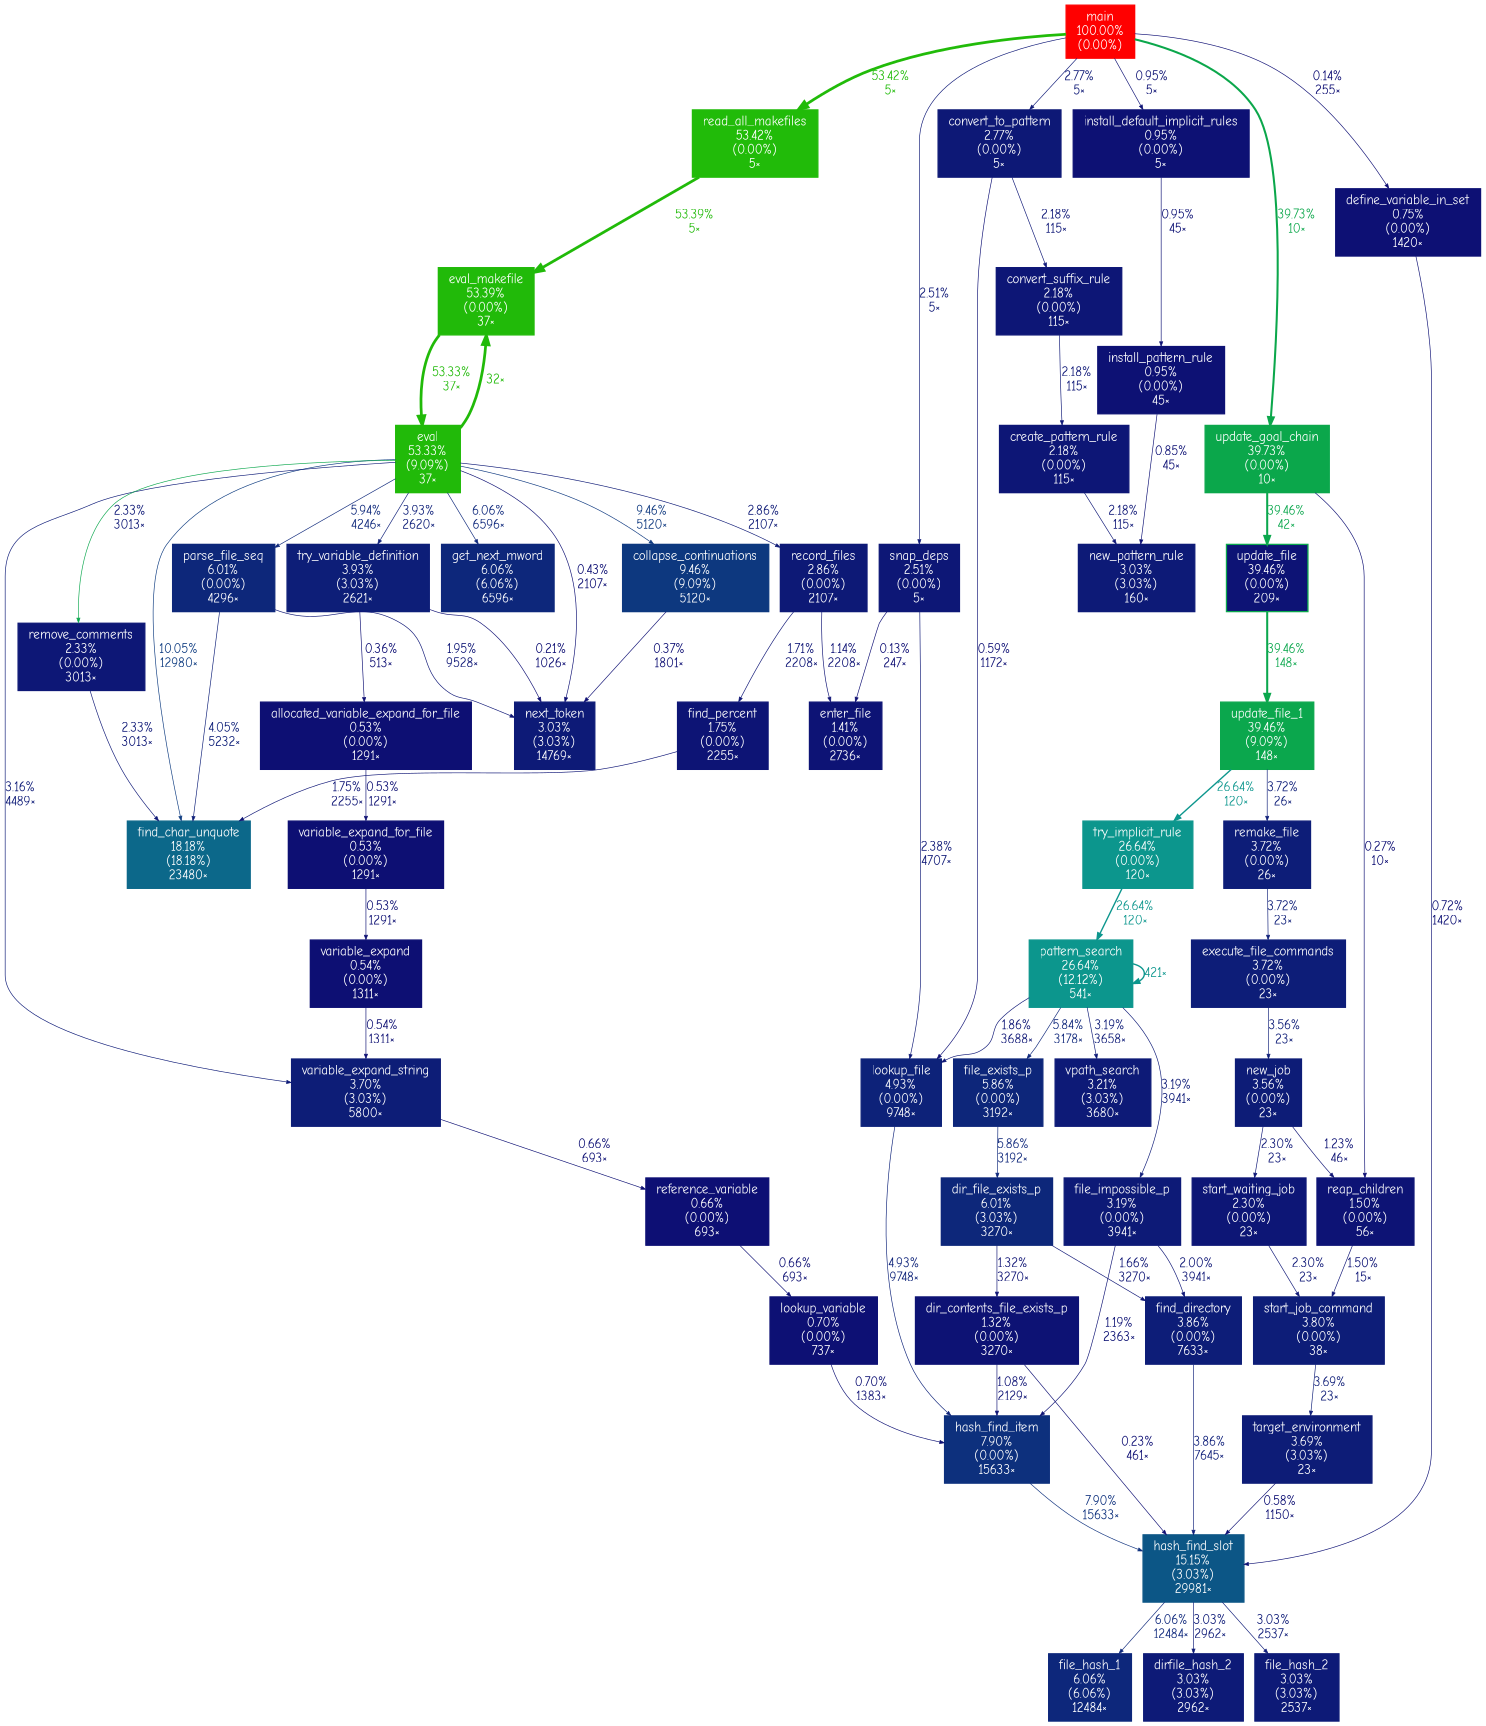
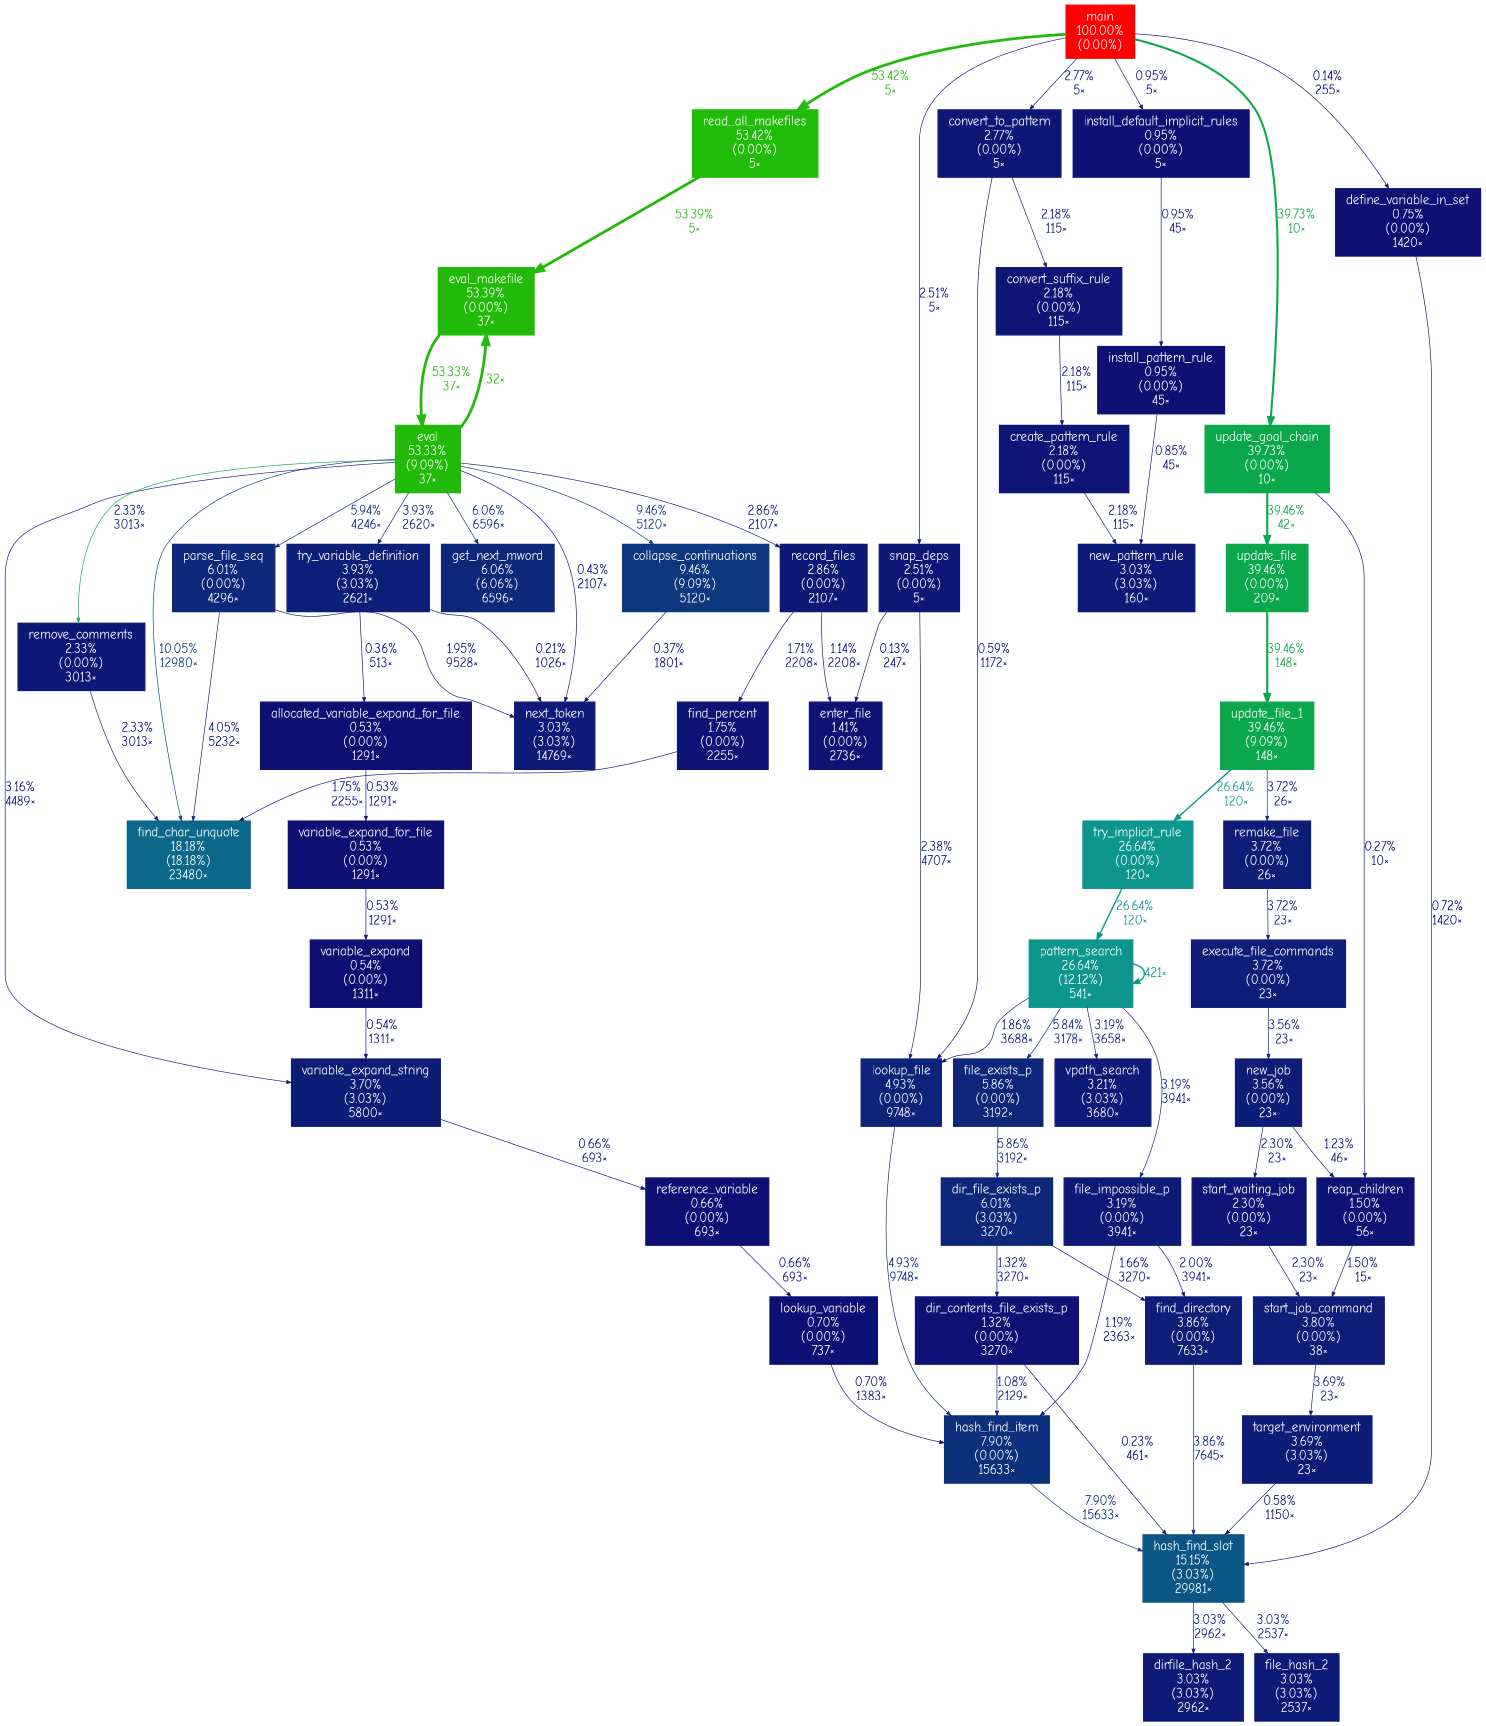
  digraph {
    fontname="Comic Neue"
    nodesep=0.125
    ranksep=0.25
    node [color="#0d1a77" fontcolor="#ffffff" fontname="Comic Neue" fontsize=10.00 shape=box style=filled]
    edge [arrowsize=0.35 color="#0d0e73" fontcolor="#0d0e73" fontname="Comic Neue" fontsize=10.00 labeldistance=0.50 penwidth=0.50]
    n1 [color="#ff0000" height=0 label="main\n100.00%\n(0.00%)" width=0]
    n2 [color="#21bb09" height=0 label="read_all_makefiles\n53.42%\n(0.00%)\n5×" width=0]
    n3 [color="#0ba74b" height=0 label="update_goal_chain\n39.73%\n(0.00%)\n10×" width=0]
    n4 [color="#0d1876" height=0 label="convert_to_pattern\n2.77%\n(0.00%)\n5×" width=0]
    n5 [color="#0d1776" height=0 label="snap_deps\n2.51%\n(0.00%)\n5×" width=0]
    n6 [color="#0d1174" height=0 label="install_default_implicit_rules\n0.95%\n(0.00%)\n5×" width=0]
    n7 [color="#0d1074" height=0 label="define_variable_in_set\n0.75%\n(0.00%)\n1420×" width=0]
    n8 [color="#21ba09" height=0 label="eval_makefile\n53.39%\n(0.00%)\n37×" width=0]
    n9 [color="#0d1375" height=0 label="reap_children\n1.50%\n(0.00%)\n56×" width=0]
-   n10 [color="#0ba74d" height=0 label="update_file\n39.46%\n(0.00%)\n209×" width=0 fillcolor="#0d1375"]
+   n10 [color="#0ba74d" height=0 label="update_file\n39.46%\n(0.00%)\n209×" width=0]
    n11 [color="#0d2279" height=0 label="lookup_file\n4.93%\n(0.00%)\n9748×" width=0]
    n12 [color="#0d1676" height=0 label="convert_suffix_rule\n2.18%\n(0.00%)\n115×" width=0]
    n13 [color="#0d1375" height=0 label="enter_file\n1.41%\n(0.00%)\n2736×" width=0]
    n14 [color="#0d1174" height=0 label="install_pattern_rule\n0.95%\n(0.00%)\n45×" width=0]
    n15 [color="#0c5686" height=0 label="hash_find_slot\n15.15%\n(3.03%)\n29981×" width=0]
    n16 [color="#21ba09" height=0 label="eval\n53.33%\n(9.09%)\n37×" width=0]
    n17 [color="#0d1d78" height=0 label="start_job_command\n3.80%\n(0.00%)\n38×" width=0]
    n18 [color="#0ba74d" height=0 label="update_file_1\n39.46%\n(9.09%)\n148×" width=0]
    n19 [color="#0d307d" height=0 label="hash_find_item\n7.90%\n(0.00%)\n15633×" width=0]
    n20 [color="#0d1676" height=0 label="create_pattern_rule\n2.18%\n(0.00%)\n115×" width=0]
    n21 [height=0 label="new_pattern_rule\n3.03%\n(3.03%)\n160×" width=0]
-   n22 [color="#0d277b" height=0 label="file_hash_1\n6.06%\n(6.06%)\n12484×" width=0]
    n23 [height=0 label="dirfile_hash_2\n3.03%\n(3.03%)\n2962×" width=0]
    n24 [height=0 label="file_hash_2\n3.03%\n(3.03%)\n2537×" width=0]
    n25 [color="#0c688a" height=0 label="find_char_unquote\n18.18%\n(18.18%)\n23480×" width=0]
    n26 [color="#0d387f" height=0 label="collapse_continuations\n9.46%\n(9.09%)\n5120×" width=0]
    n27 [color="#0d277b" height=0 label="get_next_mword\n6.06%\n(6.06%)\n6596×" width=0]
    n28 [color="#0d277a" height=0 label="parse_file_seq\n6.01%\n(0.00%)\n4296×" width=0]
    n29 [color="#0d1e78" height=0 label="try_variable_definition\n3.93%\n(3.03%)\n2621×" width=0]
    n30 [color="#0d1d77" height=0 label="variable_expand_string\n3.70%\n(3.03%)\n5800×" width=0]
    n31 [height=0 label="next_token\n3.03%\n(3.03%)\n14769×" width=0]
    n32 [color="#0d1976" height=0 label="record_files\n2.86%\n(0.00%)\n2107×" width=0]
    n33 [color="#0d1776" height=0 label="remove_comments\n2.33%\n(0.00%)\n3013×" width=0]
    n34 [color="#0d0f73" height=0 label="allocated_variable_expand_for_file\n0.53%\n(0.00%)\n1291×" width=0]
    n35 [color="#0d0f74" height=0 label="reference_variable\n0.66%\n(0.00%)\n693×" width=0]
    n36 [color="#0d1475" height=0 label="find_percent\n1.75%\n(0.00%)\n2255×" width=0]
    n37 [color="#0d0f73" height=0 label="variable_expand_for_file\n0.53%\n(0.00%)\n1291×" width=0]
    n38 [color="#0d1074" height=0 label="lookup_variable\n0.70%\n(0.00%)\n737×" width=0]
    n39 [color="#0d1c77" height=0 label="target_environment\n3.69%\n(3.03%)\n23×" width=0]
    n40 [color="#0c968d" height=0 label="try_implicit_rule\n26.64%\n(0.00%)\n120×" width=0]
    n41 [color="#0d1d78" height=0 label="remake_file\n3.72%\n(0.00%)\n26×" width=0]
    n42 [color="#0c968d" height=0 label="pattern_search\n26.64%\n(12.12%)\n541×" width=0]
    n43 [color="#0d1d78" height=0 label="execute_file_commands\n3.72%\n(0.00%)\n23×" width=0]
    n44 [color="#0d267a" height=0 label="file_exists_p\n5.86%\n(0.00%)\n3192×" width=0]
    n45 [height=0 label="vpath_search\n3.21%\n(3.03%)\n3680×" width=0]
    n46 [height=0 label="file_impossible_p\n3.19%\n(0.00%)\n3941×" width=0]
    n47 [color="#0d1c77" height=0 label="new_job\n3.56%\n(0.00%)\n23×" width=0]
    n48 [color="#0d277a" height=0 label="dir_file_exists_p\n6.01%\n(3.03%)\n3270×" width=0]
    n49 [color="#0d1d78" height=0 label="find_directory\n3.86%\n(0.00%)\n7633×" width=0]
    n50 [color="#0d1274" height=0 label="dir_contents_file_exists_p\n1.32%\n(0.00%)\n3270×" width=0]
    n51 [color="#0d0f73" height=0 label="variable_expand\n0.54%\n(0.00%)\n1311×" width=0]
    n52 [color="#0d1676" height=0 label="start_waiting_job\n2.30%\n(0.00%)\n23×" width=0]
    n1 -> n2 [arrowsize=0.73 color="#21bb09" fontcolor="#21bb09" label="53.42%\n5×" labeldistance=2.14 penwidth=2.14]
    n1 -> n3 [arrowsize=0.63 color="#0ba74b" fontcolor="#0ba74b" label="39.73%\n10×" labeldistance=1.59 penwidth=1.59]
    n1 -> n4 [color="#0d1876" fontcolor="#0d1876" label="2.77%\n5×"]
    n1 -> n5 [color="#0d1776" fontcolor="#0d1776" label="2.51%\n5×"]
    n1 -> n6 [color="#0d1174" fontcolor="#0d1174" label="0.95%\n5×"]
    n1 -> n7 [color="#0d0d73" fontcolor="#0d0d73" label="0.14%\n255×"]
    n2 -> n8 [arrowsize=0.73 color="#21ba09" fontcolor="#21ba09" label="53.39%\n5×" labeldistance=2.14 penwidth=2.14]
    n3 -> n9 [label="0.27%\n10×"]
    n3 -> n10 [arrowsize=0.63 color="#0ba74d" fontcolor="#0ba74d" label="39.46%\n42×" labeldistance=1.58 penwidth=1.58]
    n4 -> n11 [color="#0d0f74" fontcolor="#0d0f74" label="0.59%\n1172×"]
    n4 -> n12 [color="#0d1676" fontcolor="#0d1676" label="2.18%\n115×"]
    n5 -> n11 [color="#0d1776" fontcolor="#0d1776" label="2.38%\n4707×"]
    n5 -> n13 [color="#0d0d73" fontcolor="#0d0d73" label="0.13%\n247×"]
    n6 -> n14 [color="#0d1174" fontcolor="#0d1174" label="0.95%\n45×"]
    n7 -> n15 [color="#0d1074" fontcolor="#0d1074" label="0.72%\n1420×"]
    n8 -> n16 [arrowsize=0.73 color="#21ba09" fontcolor="#21ba09" label="53.33%\n37×" labeldistance=2.13 penwidth=2.13]
    n9 -> n17 [color="#0d1375" fontcolor="#0d1375" label="1.50%\n15×"]
    n10 -> n18 [arrowsize=0.63 color="#0ba74d" fontcolor="#0ba74d" label="39.46%\n148×" labeldistance=1.58 penwidth=1.58]
    n11 -> n19 [color="#0d2279" fontcolor="#0d2279" label="4.93%\n9748×"]
    n12 -> n20 [color="#0d1676" fontcolor="#0d1676" label="2.18%\n115×"]
    n14 -> n21 [color="#0d1074" fontcolor="#0d1074" label="0.85%\n45×"]
-   n15 -> n22 [color="#0d277b" fontcolor="#0d277b" label="6.06%\n12484×"]
    n15 -> n23 [color="#0d1a77" fontcolor="#0d1a77" label="3.03%\n2962×"]
    n15 -> n24 [color="#0d1a77" fontcolor="#0d1a77" label="3.03%\n2537×"]
    n16 -> n8 [arrowsize=0.73 color="#21ba09" fontcolor="#21ba09" label="32×" labeldistance=2.13 penwidth=2.13]
    n16 -> n25 [color="#0d3b80" fontcolor="#0d3b80" label="10.05%\n12980×"]
    n16 -> n26 [color="#0d387f" fontcolor="#0d387f" label="9.46%\n5120×"]
    n16 -> n27 [color="#0d277b" fontcolor="#0d277b" label="6.06%\n6596×"]
    n16 -> n28 [color="#0d277a" fontcolor="#0d277a" label="5.94%\n4246×"]
    n16 -> n29 [color="#0d1e78" fontcolor="#0d1e78" label="3.93%\n2620×"]
    n16 -> n30 [color="#0d1a77" fontcolor="#0d1a77" label="3.16%\n4489×"]
    n16 -> n31 [color="#0d0f73" fontcolor="#0d0f73" label="0.43%\n2107×"]
    n16 -> n32 [color="#0d1976" fontcolor="#0d1976" label="2.86%\n2107×"]
    n16 -> n33 [color="#0ba74d" fontcolor="#0d1776" label="2.33%\n3013×"]
    n17 -> n39 [color="#0d1c77" fontcolor="#0d1c77" label="3.69%\n23×"]
    n18 -> n40 [arrowsize=0.52 color="#0c968d" fontcolor="#0c968d" label="26.64%\n120×" labeldistance=1.07 penwidth=1.07]
    n18 -> n41 [color="#0d1d78" fontcolor="#0d1d78" label="3.72%\n26×"]
    n19 -> n15 [color="#0d307d" fontcolor="#0d307d" label="7.90%\n15633×"]
    n20 -> n21 [color="#0d1676" fontcolor="#0d1676" label="2.18%\n115×"]
    n26 -> n31 [label="0.37%\n1801×"]
    n28 -> n25 [color="#0d1e78" fontcolor="#0d1e78" label="4.05%\n5232×"]
    n28 -> n31 [color="#0d1575" fontcolor="#0d1575" label="1.95%\n9528×"]
    n29 -> n31 [label="0.21%\n1026×"]
    n29 -> n34 [label="0.36%\n513×"]
    n30 -> n35 [color="#0d0f74" fontcolor="#0d0f74" label="0.66%\n693×"]
    n32 -> n13 [color="#0d1174" fontcolor="#0d1174" label="1.14%\n2208×"]
    n32 -> n36 [color="#0d1475" fontcolor="#0d1475" label="1.71%\n2208×"]
    n33 -> n25 [color="#0d1776" fontcolor="#0d1776" label="2.33%\n3013×"]
    n34 -> n37 [color="#0d0f73" fontcolor="#0d0f73" label="0.53%\n1291×"]
    n35 -> n38 [color="#0d0f74" fontcolor="#0d0f74" label="0.66%\n693×"]
    n36 -> n25 [color="#0d1475" fontcolor="#0d1475" label="1.75%\n2255×"]
    n37 -> n51 [color="#0d0f73" fontcolor="#0d0f73" label="0.53%\n1291×"]
    n38 -> n19 [color="#0d1074" fontcolor="#0d1074" label="0.70%\n1383×"]
    n39 -> n15 [color="#0d0f73" fontcolor="#0d0f73" label="0.58%\n1150×"]
    n40 -> n42 [arrowsize=0.52 color="#0c968d" fontcolor="#0c968d" label="26.64%\n120×" labeldistance=1.07 penwidth=1.07]
    n41 -> n43 [color="#0d1d78" fontcolor="#0d1d78" label="3.72%\n23×"]
    n42 -> n11 [color="#0d1575" fontcolor="#0d1575" label="1.86%\n3688×"]
    n42 -> n42 [arrowsize=0.52 color="#0c968d" fontcolor="#0c968d" label="421×" labeldistance=1.07 penwidth=1.07]
    n42 -> n44 [color="#0d267a" fontcolor="#0d267a" label="5.84%\n3178×"]
    n42 -> n45 [color="#0d1a77" fontcolor="#0d1a77" label="3.19%\n3658×"]
    n42 -> n46 [color="#0d1a77" fontcolor="#0d1a77" label="3.19%\n3941×"]
    n43 -> n47 [color="#0d1c77" fontcolor="#0d1c77" label="3.56%\n23×"]
    n44 -> n48 [color="#0d267a" fontcolor="#0d267a" label="5.86%\n3192×"]
    n46 -> n19 [color="#0d1274" fontcolor="#0d1274" label="1.19%\n2363×"]
    n46 -> n49 [color="#0d1575" fontcolor="#0d1575" label="2.00%\n3941×"]
    n47 -> n9 [color="#0d1274" fontcolor="#0d1274" label="1.23%\n46×"]
    n47 -> n52 [color="#0d1676" fontcolor="#0d1676" label="2.30%\n23×"]
    n48 -> n49 [color="#0d1475" fontcolor="#0d1475" label="1.66%\n3270×"]
    n48 -> n50 [color="#0d1274" fontcolor="#0d1274" label="1.32%\n3270×"]
    n49 -> n15 [color="#0d1d78" fontcolor="#0d1d78" label="3.86%\n7645×"]
    n50 -> n15 [label="0.23%\n461×"]
    n50 -> n19 [color="#0d1174" fontcolor="#0d1174" label="1.08%\n2129×"]
    n51 -> n30 [color="#0d0f73" fontcolor="#0d0f73" label="0.54%\n1311×"]
    n52 -> n17 [color="#0d1676" fontcolor="#0d1676" label="2.30%\n23×"]
  }
